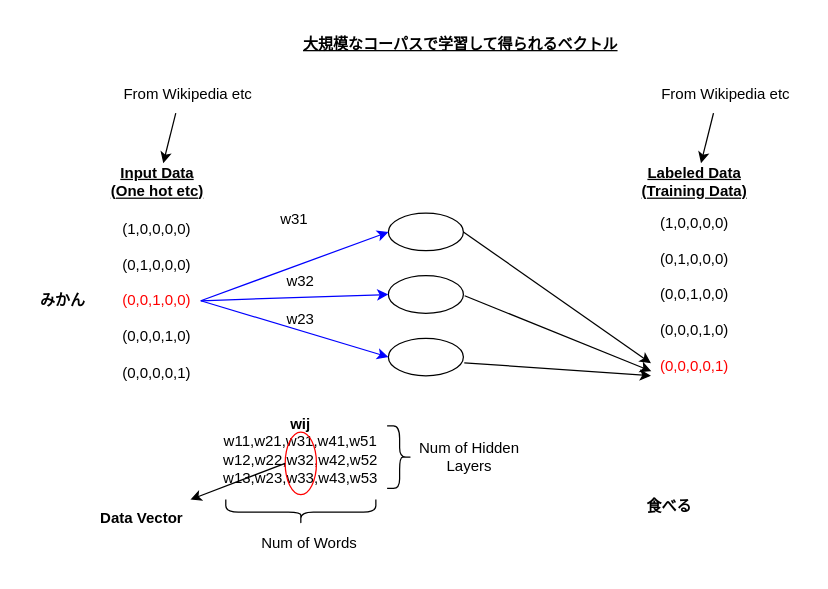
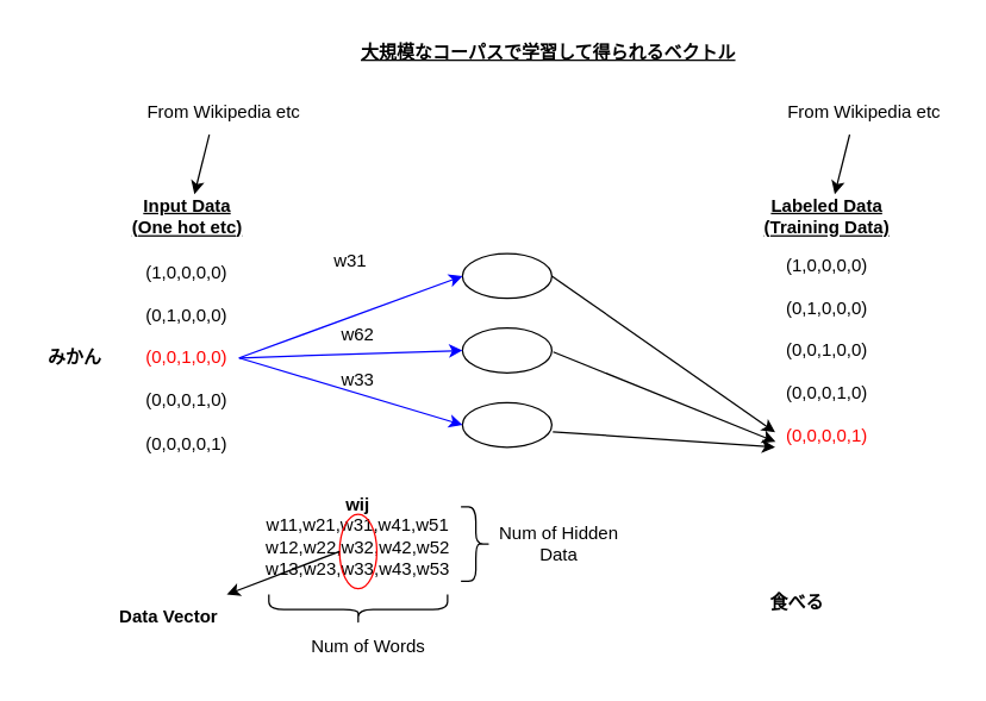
  <mxCell id="0" />
  <mxCell id="1" parent="0" />
  <mxCell id="2" value="(1,0,0,0,0)&lt;br&gt;&lt;br&gt;(0,1,0,0,0)&lt;br&gt;&lt;br&gt;&lt;font color=&quot;#ff0000&quot;&gt;(0,0,1,0,0)&lt;br&gt;&lt;/font&gt;&lt;br&gt;(0,0,0,1,0)&lt;br&gt;&lt;br&gt;(0,0,0,0,1)" style="text;html=1;strokeColor=none;fillColor=none;align=center;verticalAlign=middle;whiteSpace=wrap;rounded=0;" parent="1" vertex="1"><mxGeometry x="90" y="150" width="70" height="180" as="geometry" /></mxCell>
  <mxCell id="3" value="" style="ellipse;whiteSpace=wrap;html=1;" parent="1" vertex="1"><mxGeometry x="310" y="170" width="60" height="30" as="geometry" /></mxCell>
  <mxCell id="4" value="" style="ellipse;whiteSpace=wrap;html=1;" parent="1" vertex="1"><mxGeometry x="310" y="220" width="60" height="30" as="geometry" /></mxCell>
  <mxCell id="5" value="" style="ellipse;whiteSpace=wrap;html=1;" parent="1" vertex="1"><mxGeometry x="310" y="270" width="60" height="30" as="geometry" /></mxCell>
  <mxCell id="6" value="(1,0,0,0,0)&lt;br&gt;&lt;br&gt;(0,1,0,0,0)&lt;br&gt;&lt;br&gt;(0,0,1,0,0)&lt;br&gt;&lt;br&gt;(0,0,0,1,0)&lt;br&gt;&lt;br&gt;&lt;font color=&quot;#ff0000&quot;&gt;(0,0,0,0,1)&lt;/font&gt;" style="text;html=1;strokeColor=none;fillColor=none;align=center;verticalAlign=middle;whiteSpace=wrap;rounded=0;" parent="1" vertex="1"><mxGeometry x="520" y="145" width="70" height="180" as="geometry" /></mxCell>
  <mxCell id="7" value="&lt;b&gt;&lt;u&gt;Input Data&lt;br&gt;(One hot etc)&lt;br&gt;&lt;/u&gt;&lt;/b&gt;" style="text;html=1;strokeColor=none;fillColor=none;align=center;verticalAlign=middle;whiteSpace=wrap;rounded=0;" parent="1" vertex="1"><mxGeometry x="67.5" y="130" width="115" height="30" as="geometry" /></mxCell>
  <mxCell id="8" value="&lt;b&gt;&lt;u&gt;Labeled Data&lt;br&gt;(Training Data)&lt;br&gt;&lt;/u&gt;&lt;/b&gt;" style="text;html=1;strokeColor=none;fillColor=none;align=center;verticalAlign=middle;whiteSpace=wrap;rounded=0;" parent="1" vertex="1"><mxGeometry x="505" y="130" width="100" height="30" as="geometry" /></mxCell>
  <mxCell id="9" value="" style="endArrow=classic;html=1;rounded=0;entryX=0;entryY=0.5;entryDx=0;entryDy=0;strokeColor=#0000FF;exitX=1;exitY=0.5;exitDx=0;exitDy=0;" parent="1" source="2" target="3" edge="1"><mxGeometry width="50" height="50" relative="1" as="geometry"><mxPoint x="160" y="180" as="sourcePoint" /><mxPoint x="470" y="270" as="targetPoint" /></mxGeometry></mxCell>
  <mxCell id="10" value="" style="endArrow=classic;html=1;rounded=0;entryX=0;entryY=0.5;entryDx=0;entryDy=0;exitX=1;exitY=0.5;exitDx=0;exitDy=0;strokeColor=#0000FF;" parent="1" source="2" target="4" edge="1"><mxGeometry width="50" height="50" relative="1" as="geometry"><mxPoint x="160" y="185" as="sourcePoint" /><mxPoint x="470" y="270" as="targetPoint" /></mxGeometry></mxCell>
  <mxCell id="11" value="" style="endArrow=classic;html=1;rounded=0;entryX=0;entryY=0.5;entryDx=0;entryDy=0;strokeColor=#0000FF;exitX=1;exitY=0.5;exitDx=0;exitDy=0;" parent="1" source="2" target="5" edge="1"><mxGeometry width="50" height="50" relative="1" as="geometry"><mxPoint x="160" y="180" as="sourcePoint" /><mxPoint x="470" y="270" as="targetPoint" /></mxGeometry></mxCell>
  <mxCell id="12" value="w31" style="text;html=1;strokeColor=none;fillColor=none;align=center;verticalAlign=middle;whiteSpace=wrap;rounded=0;" parent="1" vertex="1"><mxGeometry x="205" y="160" width="60" height="30" as="geometry" /></mxCell>
- <mxCell id="13" value="w32" style="text;html=1;strokeColor=none;fillColor=none;align=center;verticalAlign=middle;whiteSpace=wrap;rounded=0;" parent="1" vertex="1"><mxGeometry x="210" y="210" width="60" height="30" as="geometry" /></mxCell>
- <mxCell id="14" value="w23" style="text;html=1;strokeColor=none;fillColor=none;align=center;verticalAlign=middle;whiteSpace=wrap;rounded=0;" parent="1" vertex="1"><mxGeometry x="210" y="240" width="60" height="30" as="geometry" /></mxCell>
+ <mxCell id="13" value="w62" style="text;html=1;strokeColor=none;fillColor=none;align=center;verticalAlign=middle;whiteSpace=wrap;rounded=0;" parent="1" vertex="1"><mxGeometry x="210" y="210" width="60" height="30" as="geometry" /></mxCell>
+ <mxCell id="14" value="w33" style="text;html=1;strokeColor=none;fillColor=none;align=center;verticalAlign=middle;whiteSpace=wrap;rounded=0;" parent="1" vertex="1"><mxGeometry x="210" y="240" width="60" height="30" as="geometry" /></mxCell>
  <mxCell id="15" value="" style="endArrow=classic;html=1;rounded=0;exitX=1;exitY=0.5;exitDx=0;exitDy=0;" parent="1" source="3" edge="1"><mxGeometry width="50" height="50" relative="1" as="geometry"><mxPoint x="420" y="320" as="sourcePoint" /><mxPoint x="520" y="290" as="targetPoint" /></mxGeometry></mxCell>
  <mxCell id="16" value="" style="endArrow=classic;html=1;rounded=0;exitX=1;exitY=0.5;exitDx=0;exitDy=0;entryX=0.004;entryY=0.841;entryDx=0;entryDy=0;entryPerimeter=0;" parent="1" target="6" edge="1"><mxGeometry width="50" height="50" relative="1" as="geometry"><mxPoint x="371" y="236" as="sourcePoint" /><mxPoint x="510" y="180" as="targetPoint" /></mxGeometry></mxCell>
  <mxCell id="17" value="&lt;b&gt;wij&lt;br&gt;&lt;/b&gt;w11,w21,w31,w41,w51&lt;br&gt;w12,w22,w32,w42,w52&lt;br&gt;w13,w23,w33,w43,w53" style="text;html=1;strokeColor=none;fillColor=none;align=center;verticalAlign=middle;whiteSpace=wrap;rounded=0;" parent="1" vertex="1"><mxGeometry x="120" y="330" width="240" height="60" as="geometry" /></mxCell>
  <mxCell id="18" value="" style="shape=curlyBracket;whiteSpace=wrap;html=1;rounded=1;flipH=1;labelPosition=right;verticalLabelPosition=middle;align=left;verticalAlign=middle;" parent="1" vertex="1"><mxGeometry x="309" y="340" width="20" height="50" as="geometry" /></mxCell>
  <mxCell id="19" value="Num of Words" style="text;html=1;strokeColor=none;fillColor=none;align=center;verticalAlign=middle;whiteSpace=wrap;rounded=0;" parent="1" vertex="1"><mxGeometry x="202" y="419" width="90" height="30" as="geometry" /></mxCell>
- <mxCell id="20" value="Num of Hidden Layers" style="text;html=1;strokeColor=none;fillColor=none;align=center;verticalAlign=middle;whiteSpace=wrap;rounded=0;" parent="1" vertex="1"><mxGeometry x="330" y="350" width="90" height="30" as="geometry" /></mxCell>
+ <mxCell id="20" value="Num of Hidden Data" style="text;html=1;strokeColor=none;fillColor=none;align=center;verticalAlign=middle;whiteSpace=wrap;rounded=0;" parent="1" vertex="1"><mxGeometry x="330" y="350" width="90" height="30" as="geometry" /></mxCell>
  <mxCell id="21" value="" style="ellipse;whiteSpace=wrap;html=1;fillColor=none;strokeColor=#FF0000;" parent="1" vertex="1"><mxGeometry x="227.5" y="345" width="25" height="50" as="geometry" /></mxCell>
  <mxCell id="22" value="&lt;b&gt;Data Vector&lt;/b&gt;" style="text;html=1;strokeColor=none;fillColor=none;align=center;verticalAlign=middle;whiteSpace=wrap;rounded=0;" parent="1" vertex="1"><mxGeometry x="67.5" y="399" width="90" height="30" as="geometry" /></mxCell>
  <mxCell id="23" value="" style="endArrow=classic;html=1;rounded=0;" parent="1" edge="1"><mxGeometry width="50" height="50" relative="1" as="geometry"><mxPoint x="570" y="90" as="sourcePoint" /><mxPoint x="560" y="130" as="targetPoint" /></mxGeometry></mxCell>
  <mxCell id="24" value="From Wikipedia etc" style="text;html=1;strokeColor=none;fillColor=none;align=center;verticalAlign=middle;whiteSpace=wrap;rounded=0;" parent="1" vertex="1"><mxGeometry x="520" y="60" width="120" height="30" as="geometry" /></mxCell>
  <mxCell id="25" value="From Wikipedia etc" style="text;html=1;strokeColor=none;fillColor=none;align=center;verticalAlign=middle;whiteSpace=wrap;rounded=0;" parent="1" vertex="1"><mxGeometry x="90" y="60" width="120" height="30" as="geometry" /></mxCell>
  <mxCell id="26" value="" style="endArrow=classic;html=1;rounded=0;" parent="1" edge="1"><mxGeometry width="50" height="50" relative="1" as="geometry"><mxPoint x="140" y="90" as="sourcePoint" /><mxPoint x="130" y="130" as="targetPoint" /></mxGeometry></mxCell>
  <mxCell id="27" value="" style="shape=curlyBracket;whiteSpace=wrap;html=1;rounded=1;flipH=1;labelPosition=right;verticalLabelPosition=middle;align=left;verticalAlign=middle;direction=north;" parent="1" vertex="1"><mxGeometry x="180" y="399" width="120" height="20" as="geometry" /></mxCell>
  <mxCell id="28" value="" style="endArrow=classic;html=1;rounded=0;exitX=0;exitY=0.5;exitDx=0;exitDy=0;" parent="1" source="21" target="22" edge="1"><mxGeometry width="50" height="50" relative="1" as="geometry"><mxPoint x="107.5" y="375" as="sourcePoint" /><mxPoint x="157.5" y="325" as="targetPoint" /></mxGeometry></mxCell>
  <mxCell id="29" value="" style="endArrow=classic;html=1;rounded=0;exitX=1;exitY=0.5;exitDx=0;exitDy=0;" parent="1" edge="1"><mxGeometry width="50" height="50" relative="1" as="geometry"><mxPoint x="370.72" y="289.62" as="sourcePoint" /><mxPoint x="520" y="300" as="targetPoint" /></mxGeometry></mxCell>
  <mxCell id="30" value="&lt;b&gt;&lt;u&gt;大規模なコーパスで学習して得られるベクトル&lt;/u&gt;&lt;/b&gt;" style="text;html=1;strokeColor=none;fillColor=none;align=center;verticalAlign=middle;whiteSpace=wrap;rounded=0;" parent="1" vertex="1"><mxGeometry x="227.5" y="20" width="280" height="30" as="geometry" /></mxCell>
  <mxCell id="31" value="&lt;b&gt;みかん&lt;/b&gt;" style="text;html=1;strokeColor=none;fillColor=none;align=center;verticalAlign=middle;whiteSpace=wrap;rounded=0;" vertex="1" parent="1"><mxGeometry x="20" y="225" width="60" height="30" as="geometry" /></mxCell>
  <mxCell id="32" value="&lt;b&gt;食べる&lt;/b&gt;" style="text;html=1;strokeColor=none;fillColor=none;align=center;verticalAlign=middle;whiteSpace=wrap;rounded=0;" vertex="1" parent="1"><mxGeometry x="505" y="390" width="60" height="30" as="geometry" /></mxCell>
